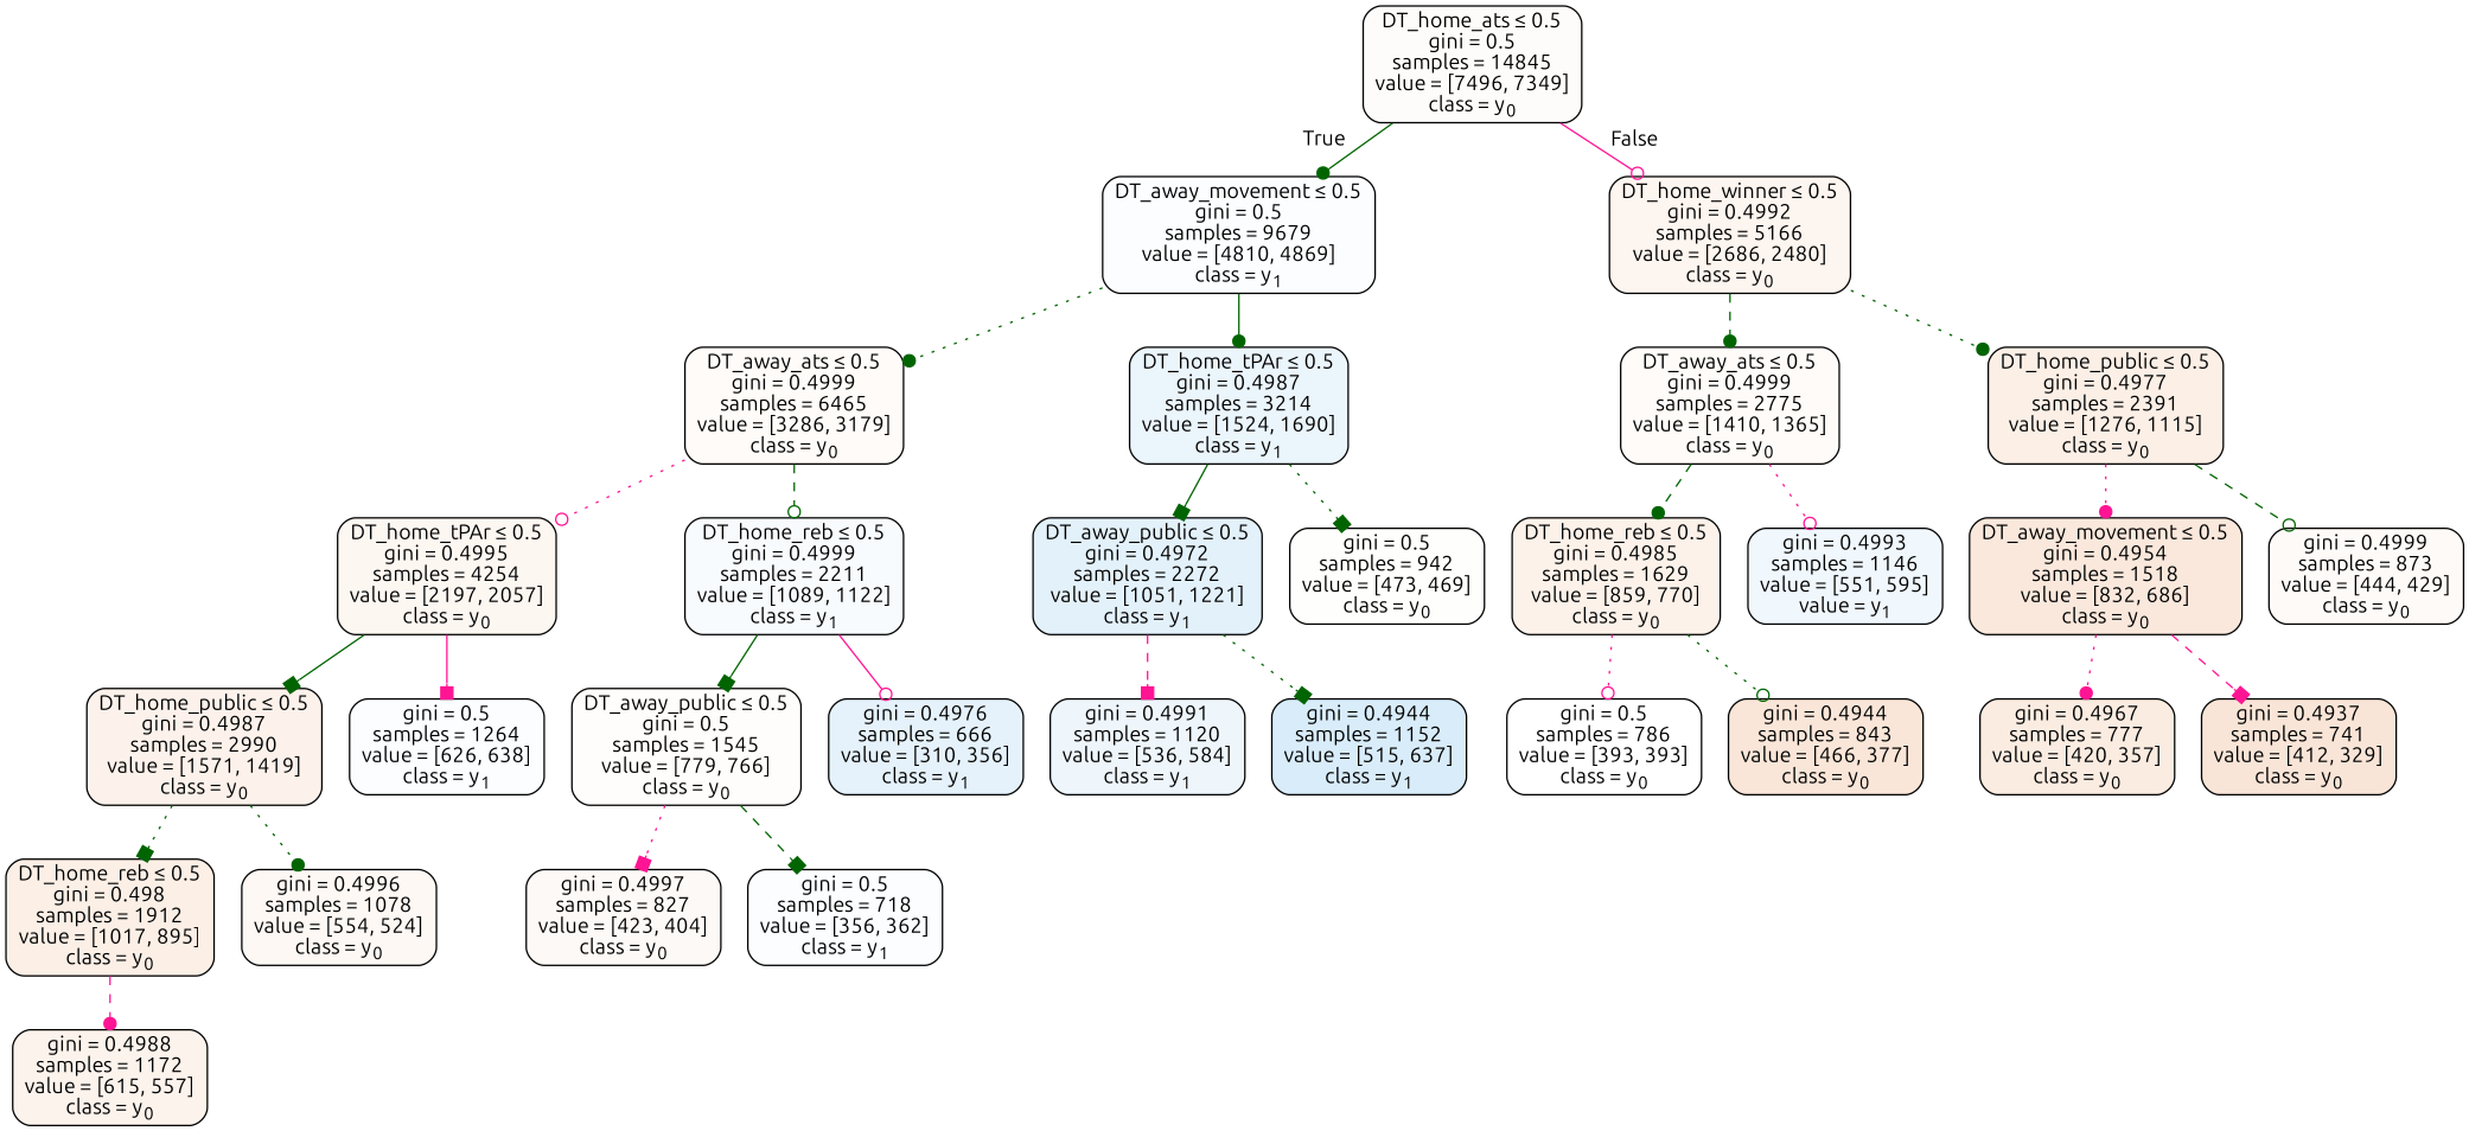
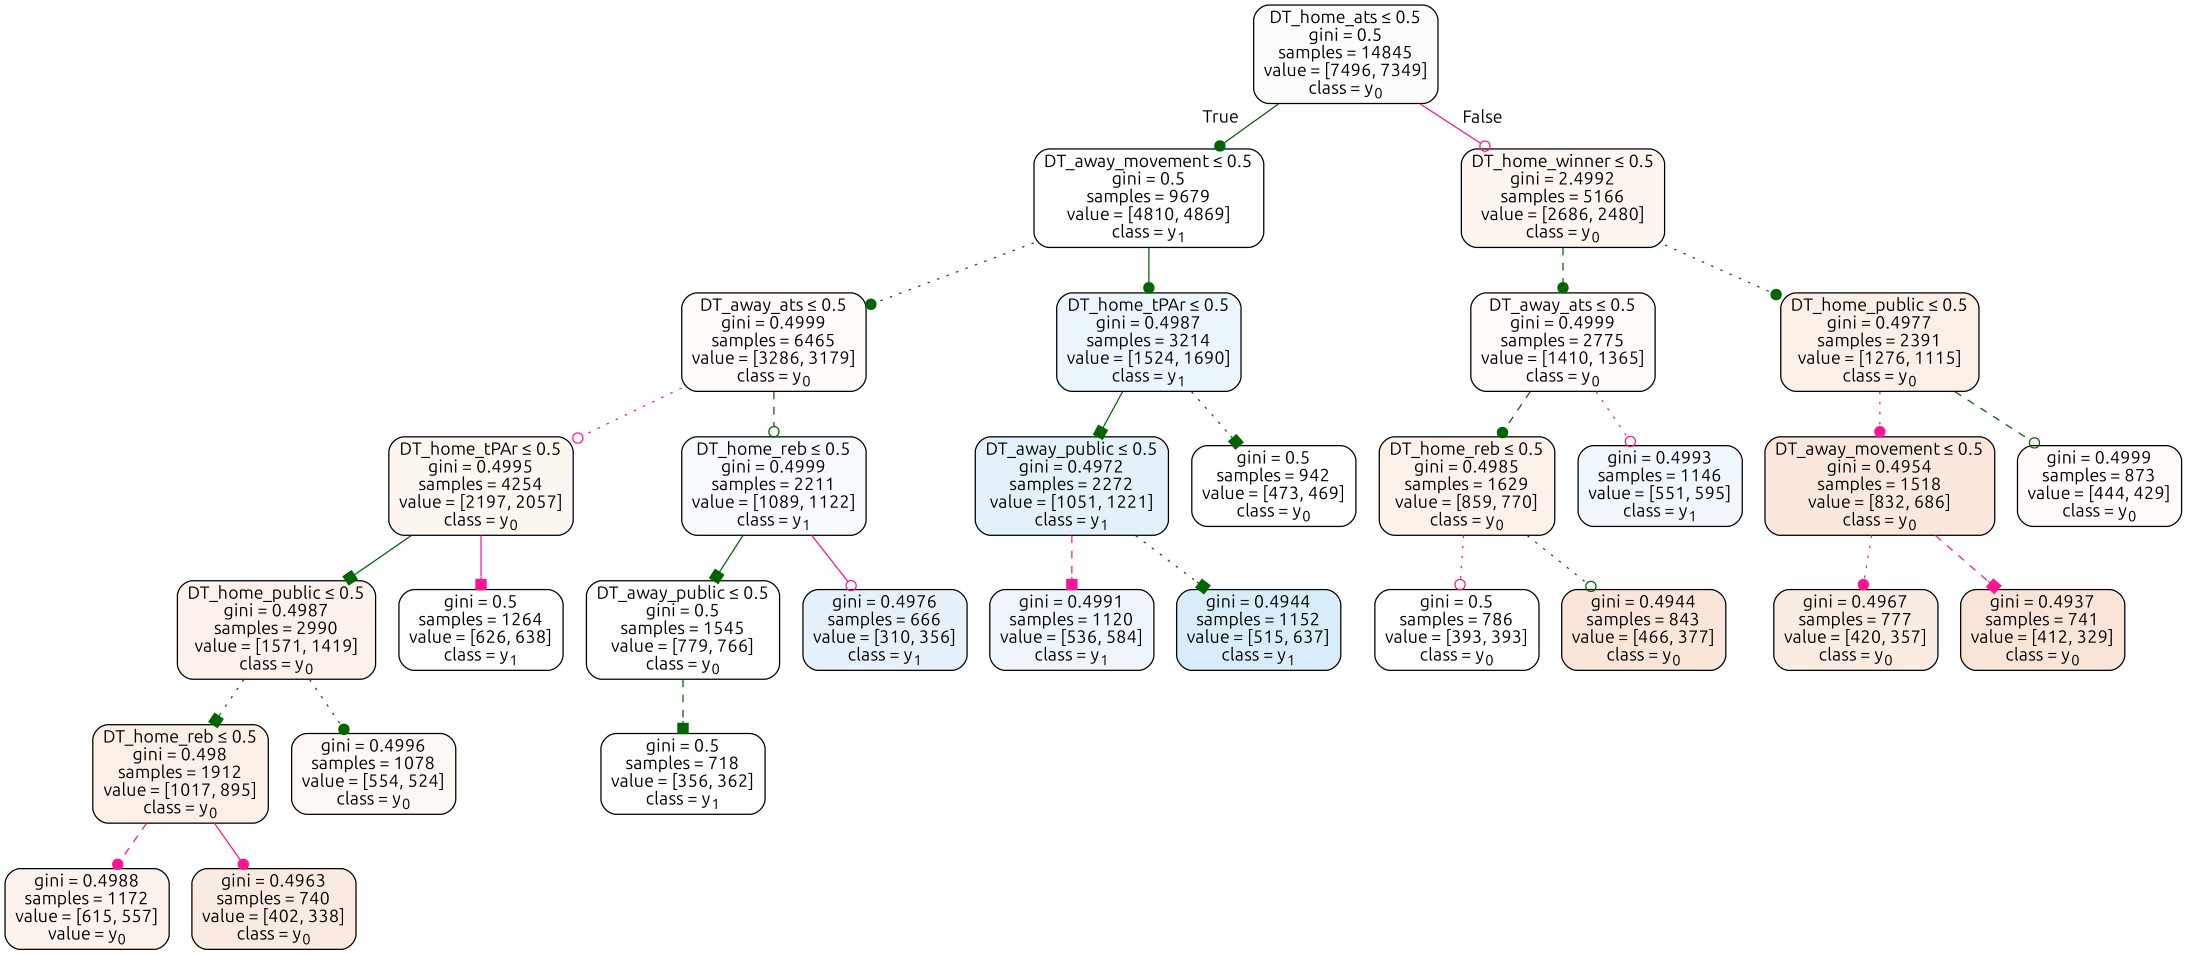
  digraph {
    fontname=Ubuntu
    node [color=black fillcolor="#e5813908" fontname=Ubuntu shape=box style="filled, rounded"]
    edge [arrowhead=dot color=darkgreen fontname=Ubuntu style=dotted]
    n1 [fillcolor="#e5813905" label=<DT_home_ats &le; 0.5<br/>gini = 0.5<br/>samples = 14845<br/>value = [7496, 7349]<br/>class = y<SUB>0</SUB>>]
    n2 [fillcolor="#399de503" label=<DT_away_movement &le; 0.5<br/>gini = 0.5<br/>samples = 9679<br/>value = [4810, 4869]<br/>class = y<SUB>1</SUB>>]
-   n3 [fillcolor="#e5813914" label=<DT_home_winner &le; 0.5<br/>gini = 0.4992<br/>samples = 5166<br/>value = [2686, 2480]<br/>class = y<SUB>0</SUB>>]
+   n3 [fillcolor="#e5813914" label=<DT_home_winner &le; 0.5<br/>gini = 2.4992<br/>samples = 5166<br/>value = [2686, 2480]<br/>class = y<SUB>0</SUB>>]
    n4 [label=<DT_away_ats &le; 0.5<br/>gini = 0.4999<br/>samples = 6465<br/>value = [3286, 3179]<br/>class = y<SUB>0</SUB>>]
    n5 [fillcolor="#399de519" label=<DT_home_tPAr &le; 0.5<br/>gini = 0.4987<br/>samples = 3214<br/>value = [1524, 1690]<br/>class = y<SUB>1</SUB>>]
    n6 [label=<DT_away_ats &le; 0.5<br/>gini = 0.4999<br/>samples = 2775<br/>value = [1410, 1365]<br/>class = y<SUB>0</SUB>>]
    n7 [fillcolor="#e5813920" label=<DT_home_public &le; 0.5<br/>gini = 0.4977<br/>samples = 2391<br/>value = [1276, 1115]<br/>class = y<SUB>0</SUB>>]
    n8 [fillcolor="#e5813910" label=<DT_home_tPAr &le; 0.5<br/>gini = 0.4995<br/>samples = 4254<br/>value = [2197, 2057]<br/>class = y<SUB>0</SUB>>]
    n9 [fillcolor="#399de508" label=<DT_home_reb &le; 0.5<br/>gini = 0.4999<br/>samples = 2211<br/>value = [1089, 1122]<br/>class = y<SUB>1</SUB>>]
    n10 [fillcolor="#399de524" label=<DT_away_public &le; 0.5<br/>gini = 0.4972<br/>samples = 2272<br/>value = [1051, 1221]<br/>class = y<SUB>1</SUB>>]
    n11 [fillcolor="#e5813902" label=<gini = 0.5<br/>samples = 942<br/>value = [473, 469]<br/>class = y<SUB>0</SUB>>]
    n12 [fillcolor="#e5813919" label=<DT_home_public &le; 0.5<br/>gini = 0.4987<br/>samples = 2990<br/>value = [1571, 1419]<br/>class = y<SUB>0</SUB>>]
    n13 [fillcolor="#399de505" label=<gini = 0.5<br/>samples = 1264<br/>value = [626, 638]<br/>class = y<SUB>1</SUB>>]
    n14 [fillcolor="#e5813904" label=<DT_away_public &le; 0.5<br/>gini = 0.5<br/>samples = 1545<br/>value = [779, 766]<br/>class = y<SUB>0</SUB>>]
    n15 [fillcolor="#399de521" label=<gini = 0.4976<br/>samples = 666<br/>value = [310, 356]<br/>class = y<SUB>1</SUB>>]
    n16 [fillcolor="#e581391f" label=<DT_home_reb &le; 0.5<br/>gini = 0.498<br/>samples = 1912<br/>value = [1017, 895]<br/>class = y<SUB>0</SUB>>]
    n17 [fillcolor="#e581390e" label=<gini = 0.4996<br/>samples = 1078<br/>value = [554, 524]<br/>class = y<SUB>0</SUB>>]
-   n18 [fillcolor="#e5813918" label=<gini = 0.4988<br/>samples = 1172<br/>value = [615, 557]<br/>class = y<SUB>0</SUB>>]
-   n20 [fillcolor="#e581390b" label=<gini = 0.4997<br/>samples = 827<br/>value = [423, 404]<br/>class = y<SUB>0</SUB>>]
+   n18 [fillcolor="#e5813918" label=<gini = 0.4988<br/>samples = 1172<br/>value = [615, 557]<br/>value = y<SUB>0</SUB>>]
+   n19 [fillcolor="#e5813929" label=<gini = 0.4963<br/>samples = 740<br/>value = [402, 338]<br/>class = y<SUB>0</SUB>>]
    n21 [fillcolor="#399de504" label=<gini = 0.5<br/>samples = 718<br/>value = [356, 362]<br/>class = y<SUB>1</SUB>>]
    n22 [fillcolor="#399de515" label=<gini = 0.4991<br/>samples = 1120<br/>value = [536, 584]<br/>class = y<SUB>1</SUB>>]
    n23 [fillcolor="#399de531" label=<gini = 0.4944<br/>samples = 1152<br/>value = [515, 637]<br/>class = y<SUB>1</SUB>>]
    n24 [fillcolor="#e581391a" label=<DT_home_reb &le; 0.5<br/>gini = 0.4985<br/>samples = 1629<br/>value = [859, 770]<br/>class = y<SUB>0</SUB>>]
-   n25 [fillcolor="#399de513" label=<gini = 0.4993<br/>samples = 1146<br/>value = [551, 595]<br/>value = y<SUB>1</SUB>>]
+   n25 [fillcolor="#399de513" label=<gini = 0.4993<br/>samples = 1146<br/>value = [551, 595]<br/>class = y<SUB>1</SUB>>]
    n26 [fillcolor="#e581392d" label=<DT_away_movement &le; 0.5<br/>gini = 0.4954<br/>samples = 1518<br/>value = [832, 686]<br/>class = y<SUB>0</SUB>>]
    n27 [fillcolor="#e5813909" label=<gini = 0.4999<br/>samples = 873<br/>value = [444, 429]<br/>class = y<SUB>0</SUB>>]
    n28 [fillcolor="#e5813900" label=<gini = 0.5<br/>samples = 786<br/>value = [393, 393]<br/>class = y<SUB>0</SUB>>]
    n29 [fillcolor="#e5813931" label=<gini = 0.4944<br/>samples = 843<br/>value = [466, 377]<br/>class = y<SUB>0</SUB>>]
    n30 [fillcolor="#e5813926" label=<gini = 0.4967<br/>samples = 777<br/>value = [420, 357]<br/>class = y<SUB>0</SUB>>]
    n31 [fillcolor="#e5813933" label=<gini = 0.4937<br/>samples = 741<br/>value = [412, 329]<br/>class = y<SUB>0</SUB>>]
    n1 -> n2 [headlabel=True labelangle=45 labeldistance=2.5 style=solid]
    n1 -> n3 [arrowhead=odot color=deeppink headlabel=False labelangle=-45 labeldistance=2.5 style=solid]
    n2 -> n4
    n2 -> n5 [style=solid]
    n3 -> n6 [style=dashed]
    n3 -> n7
    n4 -> n8 [arrowhead=odot color=deeppink]
    n4 -> n9 [arrowhead=odot style=dashed]
    n5 -> n10 [arrowhead=box style=solid]
    n5 -> n11 [arrowhead=box]
    n6 -> n24 [style=dashed]
    n6 -> n25 [arrowhead=odot color=deeppink]
    n7 -> n26 [color=deeppink]
    n7 -> n27 [arrowhead=odot style=dashed]
    n8 -> n12 [arrowhead=box style=solid]
    n8 -> n13 [arrowhead=box color=deeppink style=solid]
    n9 -> n14 [arrowhead=box style=solid]
    n9 -> n15 [arrowhead=odot color=deeppink style=solid]
    n10 -> n22 [arrowhead=box color=deeppink style=dashed]
    n10 -> n23 [arrowhead=box]
    n12 -> n16 [arrowhead=box]
    n12 -> n17
-   n14 -> n20 [arrowhead=box color=deeppink]
    n14 -> n21 [arrowhead=box style=dashed]
    n16 -> n18 [color=deeppink style=dashed]
+   n16 -> n19 [color=deeppink style=solid]
    n24 -> n28 [arrowhead=odot color=deeppink]
    n24 -> n29 [arrowhead=odot]
    n26 -> n30 [color=deeppink]
    n26 -> n31 [arrowhead=box color=deeppink style=dashed]
  }
